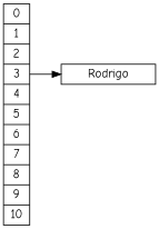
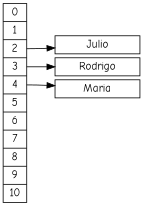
  digraph {
    fontname="Comic Neue"
    nodesep=.05
    rankdir=LR
    node [fontname="Comic Neue" shape=record]
    edge [fontname="Comic Neue" headport=n]
    n1 [height=2.5 label="<f0> 0  |<f1> 1 |<f2> 2 |<f3> 3 |<f4> 4 |<f5> 5 |<f6> 6 |<f7> 7 |<f8> 8 |<f9> 9 |<f10> 10" width=.1]
+   n2 [height=.1 label=" {<n> Julio} " width=1.5]
    n3 [height=.1 label=" {<n> Rodrigo} " width=1.5]
+   n4 [height=.1 label=" {<n> Maria} " width=1.5]
+   n1 -> n2 [tailport=f2]
    n1 -> n3 [tailport=f3]
+   n1 -> n4 [tailport=f4]
  }
